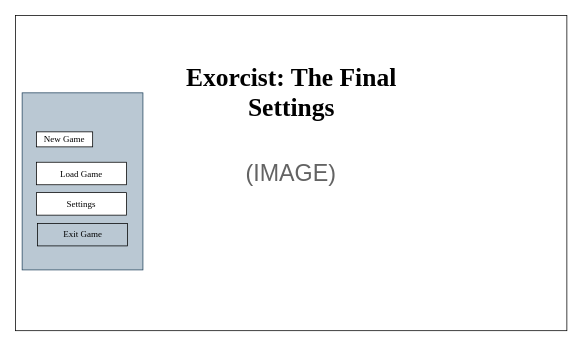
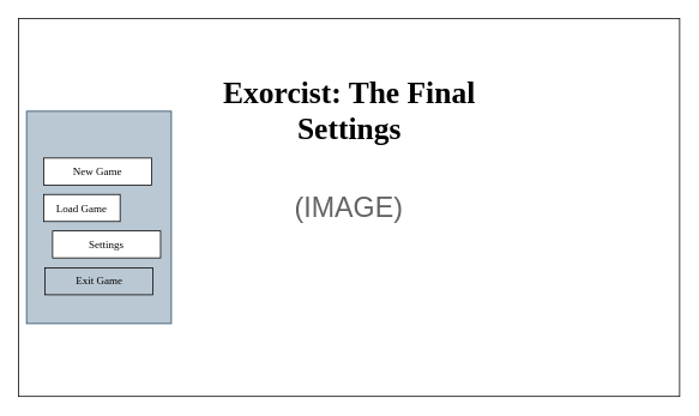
  <mxCell id="0" />
  <mxCell id="1" parent="0" />
  <mxCell id="2" value="" style="rounded=0;whiteSpace=wrap;html=1;aspect=fixed;fontFamily=last-rites-font;" vertex="1" parent="1"><mxGeometry y="20" width="735" height="420" as="geometry" x="20" /></mxCell>
  <mxCell id="3" value="" style="rounded=0;whiteSpace=wrap;html=1;fillColor=#bac8d3;strokeColor=#23445d;" vertex="1" parent="1"><mxGeometry x="29" y="123" width="161" height="236" as="geometry" /></mxCell>
- <mxCell id="4" value="&lt;font face=&quot;constantia&quot;&gt;New Game&lt;/font&gt;" style="rounded=0;whiteSpace=wrap;html=1;" vertex="1" parent="1"><mxGeometry x="48" y="175" width="75" height="20" as="geometry" /></mxCell>
- <mxCell id="5" value="&lt;font face=&quot;Constantia&quot;&gt;Load Game&lt;/font&gt;" style="rounded=0;whiteSpace=wrap;html=1;" vertex="1" parent="1"><mxGeometry x="48" y="215.5" width="120" height="30" as="geometry" /></mxCell>
- <mxCell id="6" value="&lt;font face=&quot;Constantia&quot;&gt;Settings&lt;/font&gt;" style="rounded=0;whiteSpace=wrap;html=1;" vertex="1" parent="1"><mxGeometry x="48" y="256" width="120" height="30" as="geometry" /></mxCell>
+ <mxCell id="4" value="&lt;font face=&quot;constantia&quot;&gt;New Game&lt;/font&gt;" style="rounded=0;whiteSpace=wrap;html=1;" vertex="1" parent="1"><mxGeometry x="48" y="175" width="120" height="30" as="geometry" /></mxCell>
+ <mxCell id="5" value="&lt;font face=&quot;Constantia&quot;&gt;Load Game&lt;/font&gt;" style="rounded=0;whiteSpace=wrap;html=1;" vertex="1" parent="1"><mxGeometry x="48" y="215.5" width="85" height="30" as="geometry" /></mxCell>
+ <mxCell id="6" value="&lt;font face=&quot;Constantia&quot;&gt;Settings&lt;/font&gt;" style="rounded=0;whiteSpace=wrap;html=1;" vertex="1" parent="1"><mxGeometry x="58" y="256" width="120" height="30" as="geometry" /></mxCell>
  <mxCell id="7" value="&lt;font face=&quot;Constantia&quot; size=&quot;1&quot; style=&quot;&quot;&gt;&lt;b style=&quot;font-size: 34px;&quot;&gt;Exorcist: The Final Settings&lt;/b&gt;&lt;/font&gt;" style="text;html=1;strokeColor=none;fillColor=none;align=center;verticalAlign=middle;whiteSpace=wrap;rounded=0;" vertex="1" parent="1"><mxGeometry x="235.75" y="104" width="303.5" height="37" as="geometry" /></mxCell>
  <mxCell id="8" value="&lt;font color=&quot;#636363&quot; style=&quot;font-size: 31px;&quot;&gt;(IMAGE)&lt;/font&gt;" style="text;html=1;strokeColor=none;fillColor=none;align=center;verticalAlign=middle;whiteSpace=wrap;rounded=0;" vertex="1" parent="1"><mxGeometry x="347" y="207" width="81" height="46" as="geometry" /></mxCell>
  <mxCell id="9" value="&lt;font face=&quot;Constantia&quot;&gt;Exit Game&lt;/font&gt;" style="rounded=0;whiteSpace=wrap;html=1;fillColor=#bac8d3;" vertex="1" parent="1"><mxGeometry x="49.5" y="297" width="120" height="30" as="geometry" /></mxCell>
